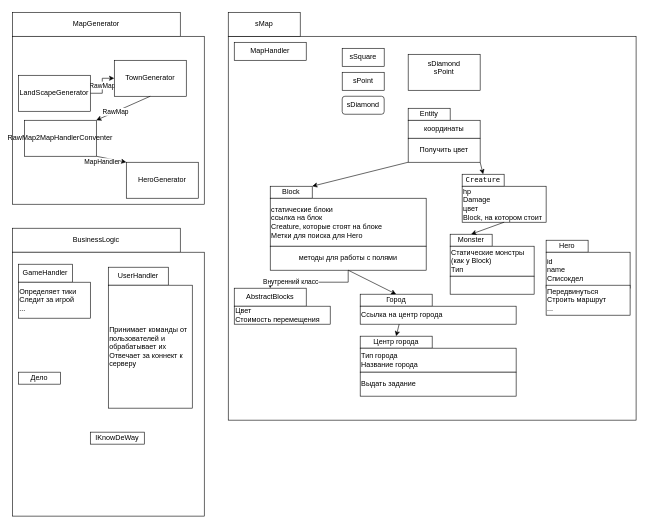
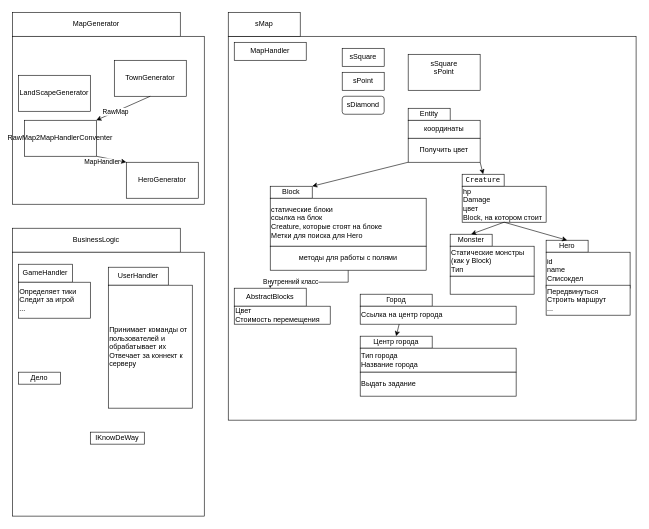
  <mxCell id="0" />
  <mxCell id="1" parent="0" />
  <mxCell id="2" value="MapGenerator" style="rounded=0;whiteSpace=wrap;html=1;" vertex="1" parent="1"><mxGeometry width="280" height="40" as="geometry" x="20" y="20" /></mxCell>
  <mxCell id="3" value="" style="rounded=0;whiteSpace=wrap;html=1;" vertex="1" parent="1"><mxGeometry y="60" width="320" height="280" as="geometry" x="20" /></mxCell>
- <mxCell id="4" value="RawMap" style="edgeStyle=orthogonalEdgeStyle;rounded=0;orthogonalLoop=1;jettySize=auto;html=1;" edge="1" parent="1" source="5" target="6"><mxGeometry relative="1" as="geometry" /></mxCell>
  <mxCell id="5" value="LandScapeGenerator" style="rounded=0;whiteSpace=wrap;html=1;" vertex="1" parent="1"><mxGeometry x="30" y="125" width="120" height="60" as="geometry" /></mxCell>
  <mxCell id="6" value="TownGenerator" style="rounded=0;whiteSpace=wrap;html=1;" vertex="1" parent="1"><mxGeometry x="190" y="100" width="120" height="60" as="geometry" /></mxCell>
  <mxCell id="7" value="&lt;div&gt;HeroGenerator&lt;/div&gt;" style="rounded=0;whiteSpace=wrap;html=1;" vertex="1" parent="1"><mxGeometry x="210" y="270" width="120" height="60" as="geometry" /></mxCell>
  <mxCell id="8" value="" style="rounded=0;whiteSpace=wrap;html=1;" vertex="1" parent="1"><mxGeometry x="380" y="60" width="680" height="640" as="geometry" /></mxCell>
  <mxCell id="9" value="&lt;div&gt;sMap&lt;/div&gt;" style="rounded=0;whiteSpace=wrap;html=1;" vertex="1" parent="1"><mxGeometry x="380" width="120" height="40" as="geometry" y="20" /></mxCell>
  <mxCell id="10" value="MapHandler" style="rounded=0;whiteSpace=wrap;html=1;" vertex="1" parent="1"><mxGeometry x="390" y="70" width="120" height="30" as="geometry" /></mxCell>
- <mxCell id="11" value="&lt;div&gt;sDiamond&lt;/div&gt;&lt;div&gt;sPoint&lt;/div&gt;&lt;div&gt;&lt;br&gt;&lt;/div&gt;" style="rounded=0;whiteSpace=wrap;html=1;" vertex="1" parent="1"><mxGeometry x="680" y="90" width="120" height="60" as="geometry" /></mxCell>
+ <mxCell id="11" value="&lt;div&gt;sSquare&lt;/div&gt;&lt;div&gt;sPoint&lt;/div&gt;&lt;div&gt;&lt;br&gt;&lt;/div&gt;" style="rounded=0;whiteSpace=wrap;html=1;" vertex="1" parent="1"><mxGeometry x="680" y="90" width="120" height="60" as="geometry" /></mxCell>
  <mxCell id="12" value="&lt;div&gt;Entity&lt;/div&gt;" style="rounded=0;whiteSpace=wrap;html=1;" vertex="1" parent="1"><mxGeometry x="680" y="180" width="70" height="20" as="geometry" /></mxCell>
  <mxCell id="13" value="Block" style="rounded=0;whiteSpace=wrap;html=1;" vertex="1" parent="1"><mxGeometry x="450" y="310" width="70" height="20" as="geometry" /></mxCell>
  <mxCell id="14" value="&lt;pre class=&quot;tw-data-text tw-text-large XcVN5d tw-ta&quot; id=&quot;tw-target-text&quot; style=&quot;text-align: left&quot; dir=&quot;ltr&quot;&gt;&lt;span lang=&quot;en&quot;&gt;Creature&lt;/span&gt;&lt;/pre&gt;" style="rounded=0;whiteSpace=wrap;html=1;" vertex="1" parent="1"><mxGeometry x="770" y="290" width="70" height="20" as="geometry" /></mxCell>
  <mxCell id="15" value="&lt;div&gt;координаты&lt;/div&gt;" style="rounded=0;whiteSpace=wrap;html=1;" vertex="1" parent="1"><mxGeometry x="680" y="200" width="120" height="30" as="geometry" /></mxCell>
  <mxCell id="16" value="sSquare" style="rounded=0;whiteSpace=wrap;html=1;" vertex="1" parent="1"><mxGeometry x="570" y="80" width="70" height="30" as="geometry" /></mxCell>
  <mxCell id="17" value="sPoint" style="rounded=0;whiteSpace=wrap;html=1;" vertex="1" parent="1"><mxGeometry x="570" y="120" width="70" height="30" as="geometry" /></mxCell>
  <mxCell id="18" value="sDiamond" style="whiteSpace=wrap;html=1;rounded=1;" vertex="1" parent="1"><mxGeometry x="570" y="160" width="70" height="30" as="geometry" /></mxCell>
  <mxCell id="19" value="&lt;div align=&quot;left&quot;&gt;hp&lt;br&gt;&lt;/div&gt;&lt;div align=&quot;left&quot;&gt;Damage&lt;/div&gt;&lt;div align=&quot;left&quot;&gt;цвет&lt;br&gt;&lt;/div&gt;&lt;div align=&quot;left&quot;&gt;Block, на котором стоит&lt;br&gt;&lt;/div&gt;" style="rounded=0;whiteSpace=wrap;html=1;align=left;" vertex="1" parent="1"><mxGeometry x="770" y="310" width="140" height="60" as="geometry" /></mxCell>
  <mxCell id="20" value="Получить цвет" style="rounded=0;whiteSpace=wrap;html=1;" vertex="1" parent="1"><mxGeometry x="680" y="230" width="120" height="40" as="geometry" /></mxCell>
  <mxCell id="21" value="&lt;div align=&quot;left&quot;&gt;статические блоки&lt;/div&gt;&lt;div align=&quot;left&quot;&gt;ссылка на блок&lt;/div&gt;&lt;div align=&quot;left&quot;&gt;Creature, которые стоят на блоке&lt;br&gt;&lt;/div&gt;&lt;div&gt;Метки для поиска для Hero&lt;br&gt;&lt;/div&gt;" style="rounded=0;whiteSpace=wrap;html=1;align=left;" vertex="1" parent="1"><mxGeometry x="450" y="330" width="260" height="80" as="geometry" /></mxCell>
  <mxCell id="22" style="edgeStyle=orthogonalEdgeStyle;rounded=0;orthogonalLoop=1;jettySize=auto;html=1;entryX=0.5;entryY=0;entryDx=0;entryDy=0;" edge="1" parent="1" source="24" target="25"><mxGeometry relative="1" as="geometry" /></mxCell>
  <mxCell id="23" value="Внутренний класс" style="edgeLabel;html=1;align=center;verticalAlign=middle;resizable=0;points=[];" vertex="1" connectable="0" parent="22"><mxGeometry x="0.459" y="-2" relative="1" as="geometry"><mxPoint as="offset" /></mxGeometry></mxCell>
  <mxCell id="24" value="методы для работы с полями" style="rounded=0;whiteSpace=wrap;html=1;" vertex="1" parent="1"><mxGeometry x="450" y="410" width="260" height="40" as="geometry" /></mxCell>
  <mxCell id="25" value="AbstractBlocks" style="rounded=0;whiteSpace=wrap;html=1;" vertex="1" parent="1"><mxGeometry x="390" y="480" width="120" height="30" as="geometry" /></mxCell>
  <mxCell id="26" value="&lt;div&gt;Город&lt;/div&gt;" style="rounded=0;whiteSpace=wrap;html=1;" vertex="1" parent="1"><mxGeometry x="600" y="490" width="120" height="20" as="geometry" /></mxCell>
  <mxCell id="27" value="Ссылка на центр города" style="rounded=0;whiteSpace=wrap;html=1;align=left;" vertex="1" parent="1"><mxGeometry x="600" y="510" width="260" height="30" as="geometry" /></mxCell>
  <mxCell id="28" value="Центр города" style="rounded=0;whiteSpace=wrap;html=1;" vertex="1" parent="1"><mxGeometry x="600" y="560" width="120" height="20" as="geometry" /></mxCell>
  <mxCell id="29" value="&lt;div&gt;Тип города&lt;/div&gt;&lt;div&gt;Название города&lt;br&gt;&lt;/div&gt;" style="rounded=0;whiteSpace=wrap;html=1;align=left;" vertex="1" parent="1"><mxGeometry x="600" y="580" width="260" height="40" as="geometry" /></mxCell>
  <mxCell id="30" value="" style="endArrow=classic;html=1;exitX=0.25;exitY=1;exitDx=0;exitDy=0;" edge="1" parent="1" source="27"><mxGeometry width="50" height="50" relative="1" as="geometry"><mxPoint x="590" y="700" as="sourcePoint" /><mxPoint x="660" y="560" as="targetPoint" /></mxGeometry></mxCell>
- <mxCell id="31" value="" style="endArrow=classic;html=1;exitX=0.5;exitY=1;exitDx=0;exitDy=0;entryX=0.5;entryY=0;entryDx=0;entryDy=0;" edge="1" parent="1" source="24" target="26"><mxGeometry width="50" height="50" relative="1" as="geometry"><mxPoint x="470" y="590" as="sourcePoint" /><mxPoint x="520" y="540" as="targetPoint" /></mxGeometry></mxCell>
  <mxCell id="32" value="" style="endArrow=classic;html=1;exitX=0;exitY=1;exitDx=0;exitDy=0;entryX=1;entryY=0;entryDx=0;entryDy=0;" edge="1" parent="1" source="20" target="13"><mxGeometry width="50" height="50" relative="1" as="geometry"><mxPoint x="600" y="310" as="sourcePoint" /><mxPoint x="650" y="260" as="targetPoint" /></mxGeometry></mxCell>
  <mxCell id="33" value="" style="endArrow=classic;html=1;exitX=1;exitY=1;exitDx=0;exitDy=0;entryX=0.5;entryY=0;entryDx=0;entryDy=0;" edge="1" parent="1" source="20" target="14"><mxGeometry width="50" height="50" relative="1" as="geometry"><mxPoint x="980" y="310" as="sourcePoint" /><mxPoint x="1030" y="260" as="targetPoint" /></mxGeometry></mxCell>
  <mxCell id="34" value="RawMap2MapHandlerConventer" style="rounded=0;whiteSpace=wrap;html=1;" vertex="1" parent="1"><mxGeometry x="40" y="200" width="120" height="60" as="geometry" /></mxCell>
  <mxCell id="35" value="" style="endArrow=classic;html=1;exitX=0.5;exitY=1;exitDx=0;exitDy=0;entryX=1;entryY=0;entryDx=0;entryDy=0;" edge="1" parent="1" source="6" target="34"><mxGeometry width="50" height="50" relative="1" as="geometry"><mxPoint x="210" y="240" as="sourcePoint" /><mxPoint x="260" y="190" as="targetPoint" /></mxGeometry></mxCell>
  <mxCell id="36" value="RawMap" style="edgeLabel;html=1;align=center;verticalAlign=middle;resizable=0;points=[];" vertex="1" connectable="0" parent="35"><mxGeometry x="0.303" y="-1" relative="1" as="geometry"><mxPoint as="offset" /></mxGeometry></mxCell>
  <mxCell id="37" value="" style="endArrow=classic;html=1;exitX=1;exitY=1;exitDx=0;exitDy=0;entryX=0;entryY=0;entryDx=0;entryDy=0;" edge="1" parent="1" source="34" target="7"><mxGeometry width="50" height="50" relative="1" as="geometry"><mxPoint x="170" y="400" as="sourcePoint" /><mxPoint x="220" y="350" as="targetPoint" /></mxGeometry></mxCell>
  <mxCell id="38" value="MapHandler" style="edgeLabel;html=1;align=center;verticalAlign=middle;resizable=0;points=[];" vertex="1" connectable="0" parent="37"><mxGeometry x="0.386" relative="1" as="geometry"><mxPoint x="-24.74" y="3.05" as="offset" /></mxGeometry></mxCell>
  <mxCell id="39" value="Hero" style="rounded=0;whiteSpace=wrap;html=1;" vertex="1" parent="1"><mxGeometry x="910" y="400" width="70" height="20" as="geometry" /></mxCell>
  <mxCell id="40" value="&lt;div&gt;id&lt;/div&gt;&lt;div&gt;name&lt;br&gt;&lt;/div&gt;&lt;div&gt;Списокдел&lt;br&gt;&lt;/div&gt;" style="rounded=0;whiteSpace=wrap;html=1;align=left;" vertex="1" parent="1"><mxGeometry x="910" y="420" width="140" height="60" as="geometry" /></mxCell>
  <mxCell id="41" value="&lt;div&gt;Передвинуться&lt;/div&gt;&lt;div&gt;Строить маршрут&lt;br&gt;&lt;/div&gt;&lt;div&gt;...&lt;/div&gt;" style="rounded=0;whiteSpace=wrap;html=1;align=left;" vertex="1" parent="1"><mxGeometry x="910" y="475" width="140" height="50" as="geometry" /></mxCell>
  <mxCell id="42" value="Monster" style="rounded=0;whiteSpace=wrap;html=1;" vertex="1" parent="1"><mxGeometry x="750" y="390" width="70" height="20" as="geometry" /></mxCell>
  <mxCell id="43" value="&lt;div&gt;Статические монстры (как у Block)&lt;br&gt;&lt;/div&gt;&lt;div&gt;Тип&lt;/div&gt;" style="rounded=0;whiteSpace=wrap;html=1;align=left;" vertex="1" parent="1"><mxGeometry x="750" y="410" width="140" height="50" as="geometry" /></mxCell>
  <mxCell id="44" value="" style="rounded=0;whiteSpace=wrap;html=1;align=left;" vertex="1" parent="1"><mxGeometry x="750" y="460" width="140" height="30" as="geometry" /></mxCell>
  <mxCell id="45" value="&lt;div align=&quot;left&quot;&gt;Цвет&lt;/div&gt;&lt;div align=&quot;left&quot;&gt;Стоимость перемещения&lt;br&gt;&lt;/div&gt;" style="rounded=0;whiteSpace=wrap;html=1;align=left;" vertex="1" parent="1"><mxGeometry x="390" y="510" width="160" height="30" as="geometry" /></mxCell>
  <mxCell id="46" value="" style="endArrow=classic;html=1;exitX=0.5;exitY=1;exitDx=0;exitDy=0;entryX=0.5;entryY=0;entryDx=0;entryDy=0;" edge="1" parent="1" source="19" target="42"><mxGeometry width="50" height="50" relative="1" as="geometry"><mxPoint x="1100" y="360" as="sourcePoint" /><mxPoint x="1150" y="310" as="targetPoint" /></mxGeometry></mxCell>
+ <mxCell id="47" value="" style="endArrow=classic;html=1;exitX=0.5;exitY=1;exitDx=0;exitDy=0;entryX=0.5;entryY=0;entryDx=0;entryDy=0;" edge="1" parent="1" source="19" target="39"><mxGeometry width="50" height="50" relative="1" as="geometry"><mxPoint x="1080" y="400" as="sourcePoint" /><mxPoint x="1130" y="350" as="targetPoint" /></mxGeometry></mxCell>
  <mxCell id="48" value="BusinessLogic" style="rounded=0;whiteSpace=wrap;html=1;" vertex="1" parent="1"><mxGeometry y="380" width="280" height="40" as="geometry" x="20" /></mxCell>
  <mxCell id="49" value="" style="rounded=0;whiteSpace=wrap;html=1;" vertex="1" parent="1"><mxGeometry y="420" width="320" height="440" as="geometry" x="20" /></mxCell>
  <mxCell id="50" value="GameHandler" style="rounded=0;whiteSpace=wrap;html=1;" vertex="1" parent="1"><mxGeometry x="30" y="440" width="90" height="30" as="geometry" /></mxCell>
  <mxCell id="51" value="UserHandler" style="rounded=0;whiteSpace=wrap;html=1;" vertex="1" parent="1"><mxGeometry x="180" y="445" width="100" height="30" as="geometry" /></mxCell>
  <mxCell id="52" value="&lt;div align=&quot;left&quot;&gt;Определяет тики&lt;/div&gt;&lt;div align=&quot;left&quot;&gt;Следит за игрой&lt;/div&gt;&lt;div align=&quot;left&quot;&gt;...&lt;br&gt;&lt;/div&gt;" style="rounded=0;whiteSpace=wrap;html=1;align=left;" vertex="1" parent="1"><mxGeometry x="30" y="470" width="120" height="60" as="geometry" /></mxCell>
  <mxCell id="53" value="&lt;div&gt;Принимает команды от пользователей и обрабатывает их&lt;/div&gt;&lt;div&gt;Отвечает за коннект к серверу&lt;br&gt;&lt;/div&gt;" style="rounded=0;whiteSpace=wrap;html=1;align=left;" vertex="1" parent="1"><mxGeometry x="180" y="475" width="140" height="205" as="geometry" /></mxCell>
  <mxCell id="54" value="Выдать задание" style="rounded=0;whiteSpace=wrap;html=1;align=left;" vertex="1" parent="1"><mxGeometry x="600" y="620" width="260" height="40" as="geometry" /></mxCell>
  <mxCell id="55" value="Дело" style="rounded=0;whiteSpace=wrap;html=1;" vertex="1" parent="1"><mxGeometry x="30" y="620" width="70" height="20" as="geometry" /></mxCell>
  <mxCell id="56" value="IKnowDeWay" style="rounded=0;whiteSpace=wrap;html=1;" vertex="1" parent="1"><mxGeometry x="150" y="720" width="90" height="20" as="geometry" /></mxCell>
